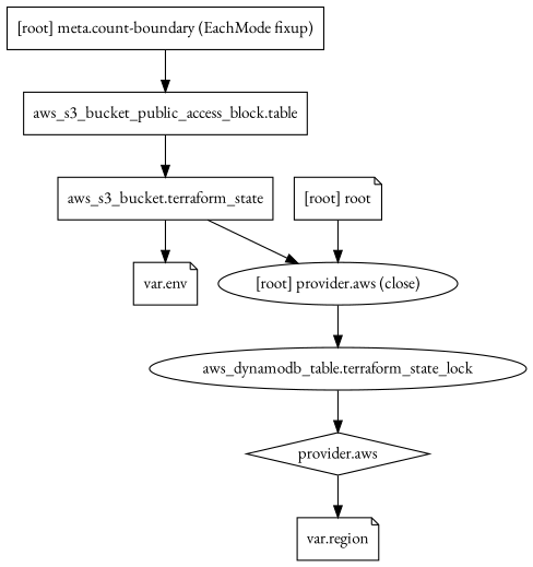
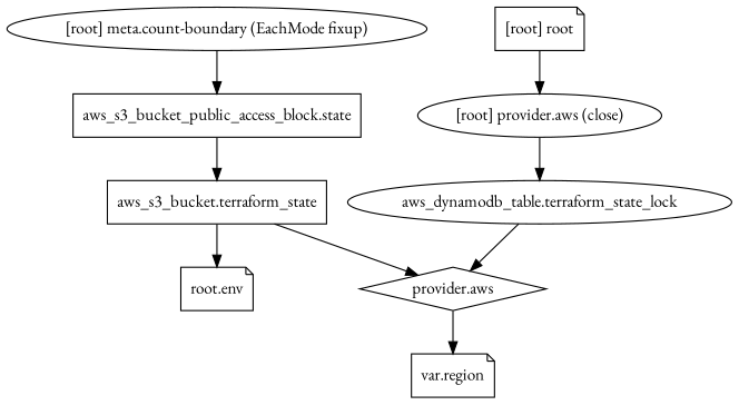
  digraph {
    compound=true
    fontname="EB Garamond"
    newrank=true
    node [fontname="EB Garamond" shape=note]
    edge [fontname="EB Garamond"]
    n1 [label="aws_dynamodb_table.terraform_state_lock" shape=ellipse]
    n2 [label="provider.aws" shape=diamond]
    n3 [label="aws_s3_bucket.terraform_state" shape=box]
-   n4 [label="var.env"]
-   n5 [label="aws_s3_bucket_public_access_block.table" shape=box]
+   n4 [label="root.env"]
+   n5 [label="aws_s3_bucket_public_access_block.state" shape=box]
    n6 [label="var.region"]
-   "[root] meta.count-boundary (EachMode fixup)" [shape=box]
+   "[root] meta.count-boundary (EachMode fixup)" [shape=""]
    "[root] provider.aws (close)" [shape=""]
    "[root] root"
    subgraph sub_1 {
      n1
      n2
      n3
      n4
      n5
      n6
      "[root] meta.count-boundary (EachMode fixup)"
      "[root] provider.aws (close)"
      "[root] root"
    }
    n1 -> n2
    n2 -> n6
-   n3 -> "[root] provider.aws (close)"
+   n3 -> n2
    n3 -> n4
    n5 -> n3
    "[root] meta.count-boundary (EachMode fixup)" -> n5
    "[root] provider.aws (close)" -> n1
    "[root] root" -> "[root] provider.aws (close)"
  }
